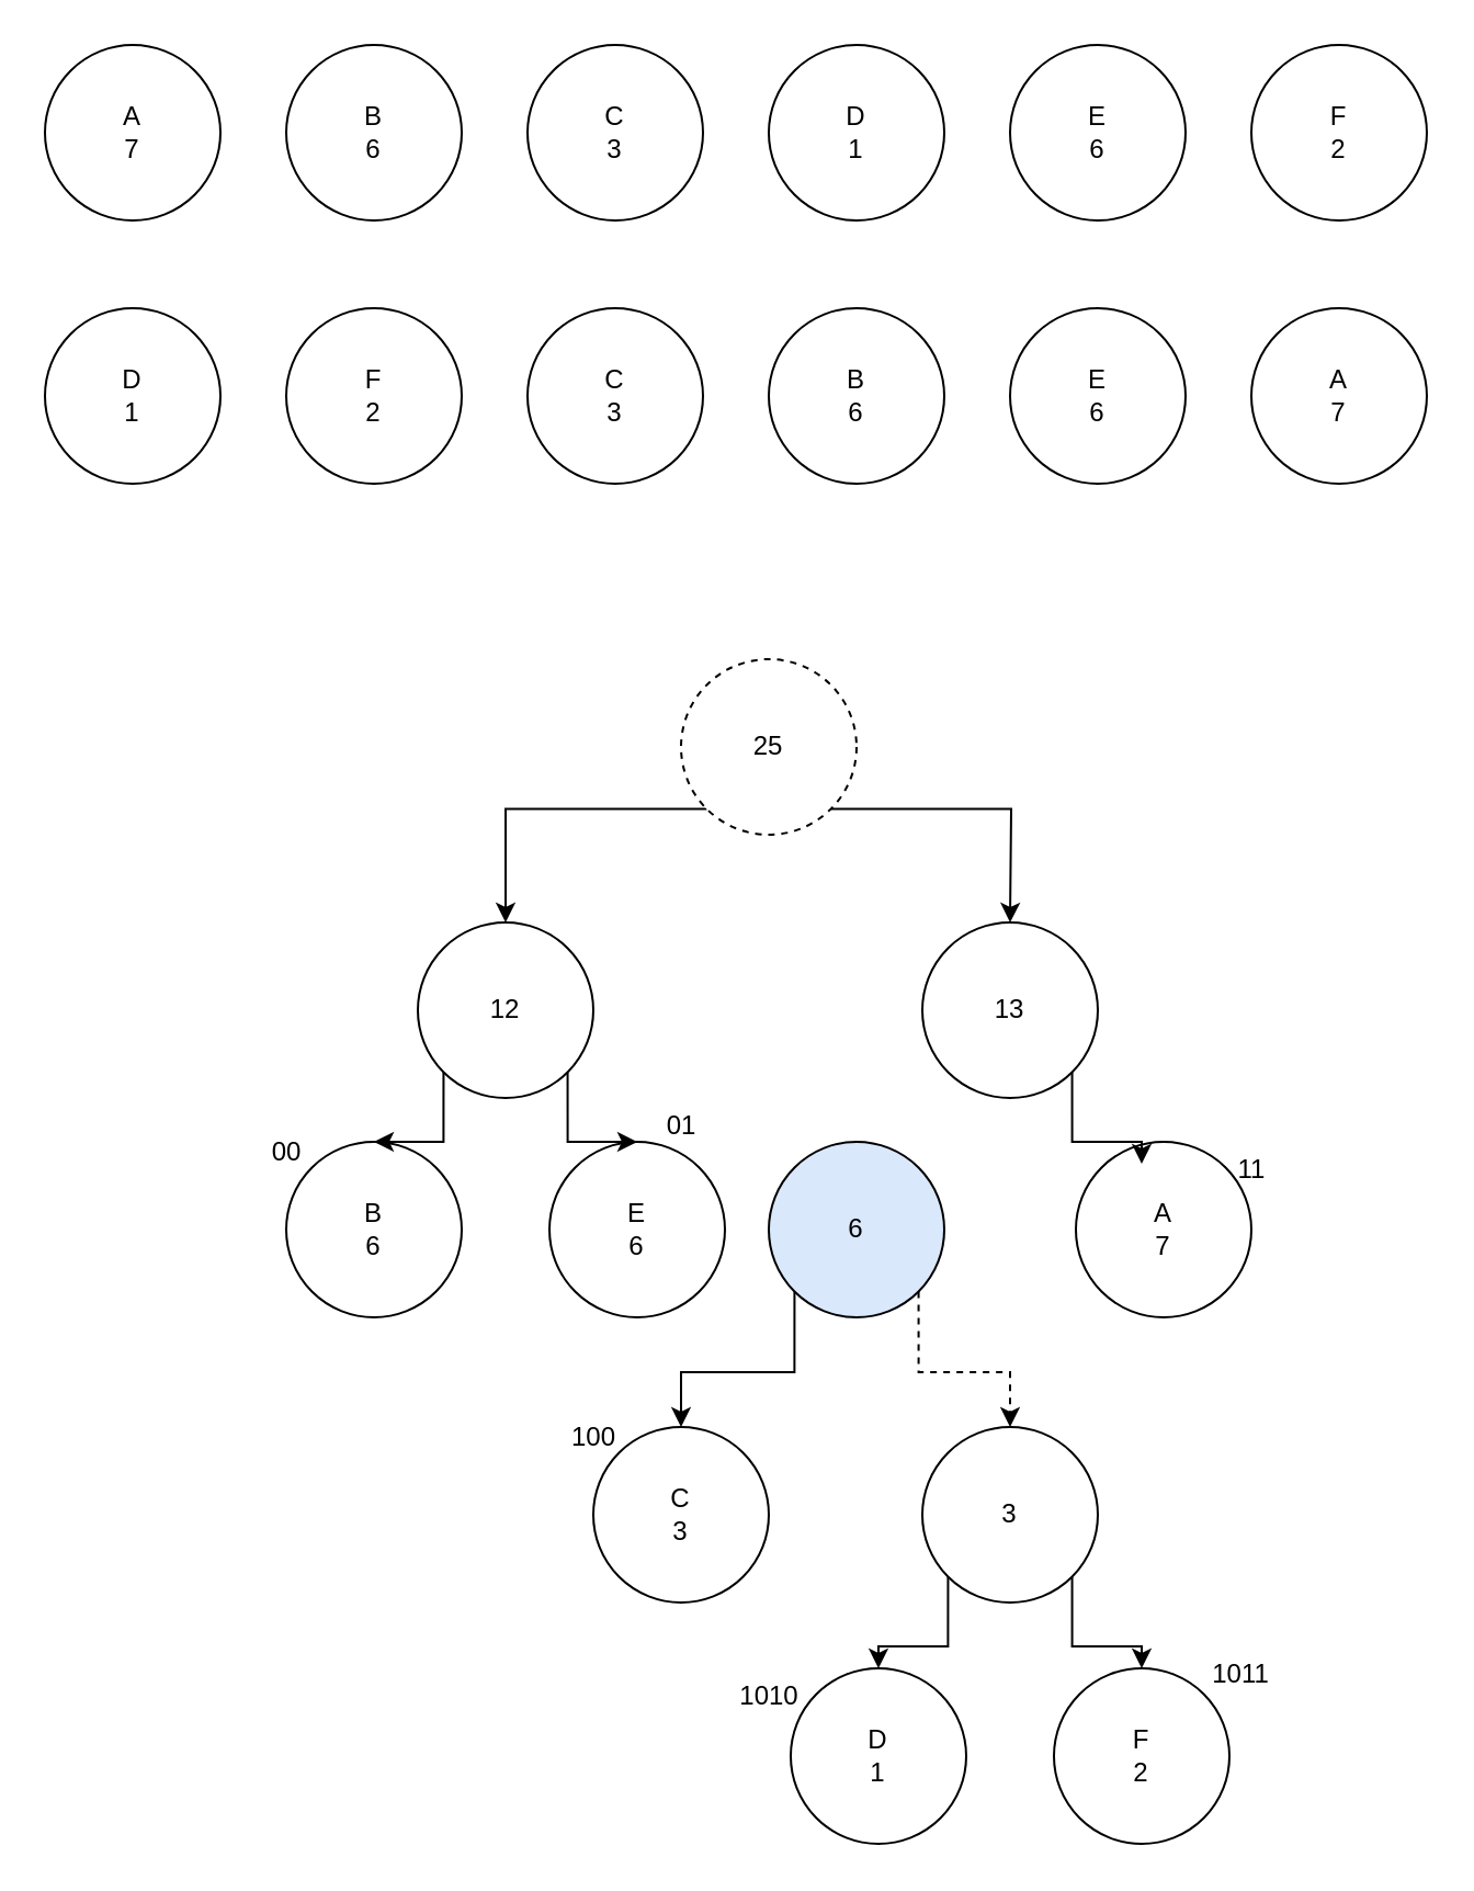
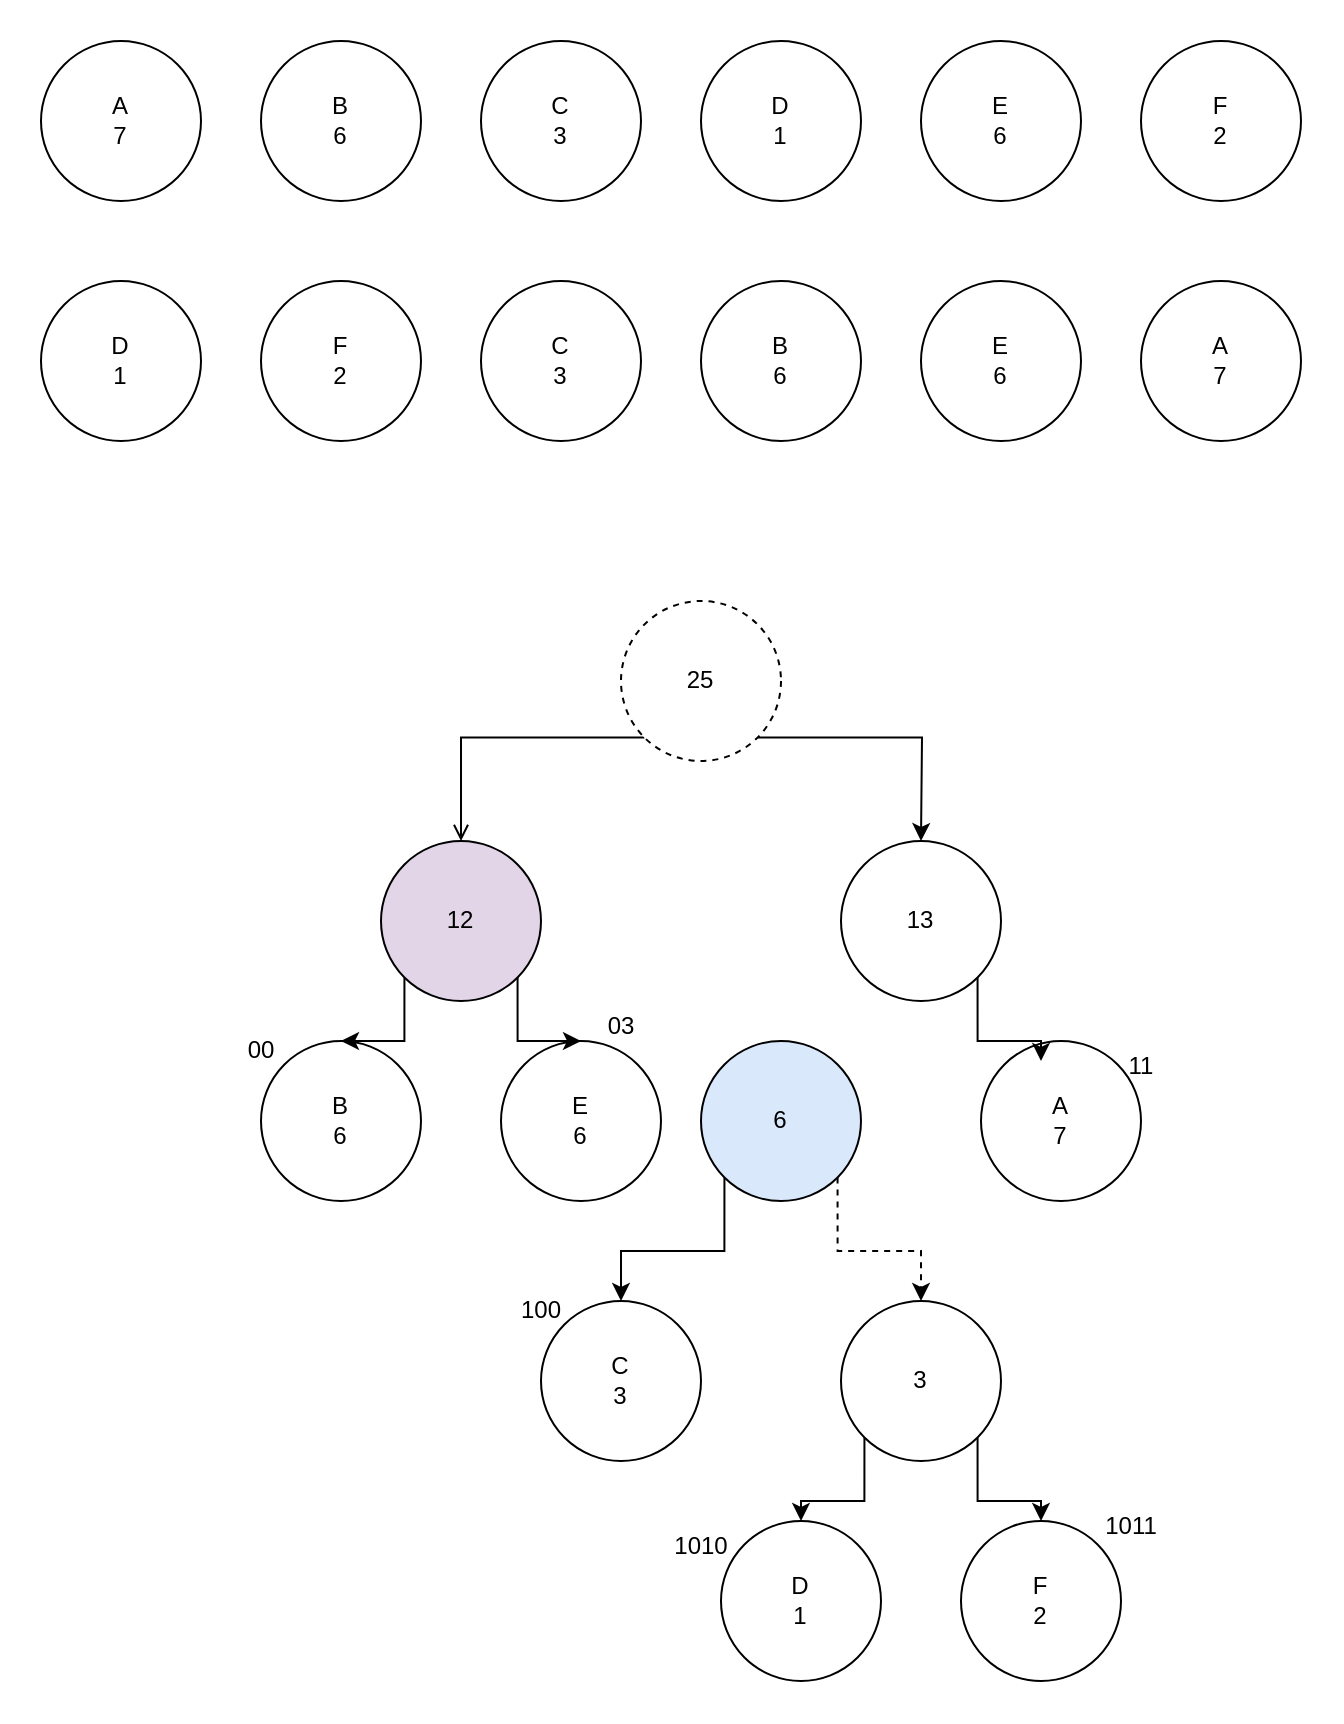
  <mxCell id="0" />
  <mxCell id="1" parent="0" />
  <mxCell id="2" value="A&lt;br&gt;7" style="ellipse;whiteSpace=wrap;html=1;aspect=fixed;" parent="1" vertex="1"><mxGeometry x="20" y="20" width="80" height="80" as="geometry" /></mxCell>
  <mxCell id="3" value="B&lt;br&gt;6" style="ellipse;whiteSpace=wrap;html=1;aspect=fixed;" parent="1" vertex="1"><mxGeometry x="130" y="20" width="80" height="80" as="geometry" /></mxCell>
  <mxCell id="4" value="D&lt;br&gt;1" style="ellipse;whiteSpace=wrap;html=1;aspect=fixed;" parent="1" vertex="1"><mxGeometry x="350" y="20" width="80" height="80" as="geometry" /></mxCell>
  <mxCell id="5" value="C&lt;br&gt;3" style="ellipse;whiteSpace=wrap;html=1;aspect=fixed;" parent="1" vertex="1"><mxGeometry x="240" y="20" width="80" height="80" as="geometry" /></mxCell>
  <mxCell id="6" value="F&lt;br&gt;2" style="ellipse;whiteSpace=wrap;html=1;aspect=fixed;" parent="1" vertex="1"><mxGeometry x="570" y="20" width="80" height="80" as="geometry" /></mxCell>
  <mxCell id="7" value="E&lt;br&gt;6" style="ellipse;whiteSpace=wrap;html=1;aspect=fixed;" parent="1" vertex="1"><mxGeometry x="460" y="20" width="80" height="80" as="geometry" /></mxCell>
  <mxCell id="8" value="" style="group" parent="1" vertex="1" connectable="0"><mxGeometry x="130" y="300" width="460" height="540" as="geometry" /></mxCell>
  <mxCell id="9" value="" style="group" parent="8" vertex="1" connectable="0"><mxGeometry width="460" height="540" as="geometry" /></mxCell>
  <mxCell id="10" value="" style="group" parent="9" vertex="1" connectable="0"><mxGeometry x="140" y="120" width="320" height="420" as="geometry" /></mxCell>
  <mxCell id="11" value="" style="group" parent="10" vertex="1" connectable="0"><mxGeometry y="100" width="320" height="320" as="geometry" /></mxCell>
  <mxCell id="12" value="C&lt;br&gt;3" style="ellipse;whiteSpace=wrap;html=1;aspect=fixed;" parent="11" vertex="1"><mxGeometry y="130" width="80" height="80" as="geometry" /></mxCell>
  <mxCell id="13" value="" style="group" parent="11" vertex="1" connectable="0"><mxGeometry x="90" y="130" width="200" height="190" as="geometry" /></mxCell>
  <mxCell id="14" value="D&lt;br&gt;1" style="ellipse;whiteSpace=wrap;html=1;aspect=fixed;movable=1;resizable=1;rotatable=1;deletable=1;editable=1;locked=0;connectable=1;" parent="13" vertex="1"><mxGeometry y="110" width="80" height="80" as="geometry" /></mxCell>
  <mxCell id="15" value="F&lt;br&gt;2" style="ellipse;whiteSpace=wrap;html=1;aspect=fixed;movable=1;resizable=1;rotatable=1;deletable=1;editable=1;locked=0;connectable=1;" parent="13" vertex="1"><mxGeometry x="120" y="110" width="80" height="80" as="geometry" /></mxCell>
  <mxCell id="16" style="edgeStyle=orthogonalEdgeStyle;rounded=0;orthogonalLoop=1;jettySize=auto;html=1;exitX=0;exitY=1;exitDx=0;exitDy=0;movable=1;resizable=1;rotatable=1;deletable=1;editable=1;locked=0;connectable=1;" parent="13" source="18" target="14" edge="1"><mxGeometry relative="1" as="geometry" /></mxCell>
  <mxCell id="17" style="edgeStyle=orthogonalEdgeStyle;rounded=0;orthogonalLoop=1;jettySize=auto;html=1;exitX=1;exitY=1;exitDx=0;exitDy=0;movable=1;resizable=1;rotatable=1;deletable=1;editable=1;locked=0;connectable=1;" parent="13" source="18" target="15" edge="1"><mxGeometry relative="1" as="geometry" /></mxCell>
  <mxCell id="18" value="3" style="ellipse;whiteSpace=wrap;html=1;aspect=fixed;movable=1;resizable=1;rotatable=1;deletable=1;editable=1;locked=0;connectable=1;" parent="13" vertex="1"><mxGeometry x="60" width="80" height="80" as="geometry" /></mxCell>
  <mxCell id="19" style="edgeStyle=orthogonalEdgeStyle;rounded=0;orthogonalLoop=1;jettySize=auto;html=1;exitX=0;exitY=1;exitDx=0;exitDy=0;entryX=0.5;entryY=0;entryDx=0;entryDy=0;" parent="11" source="21" target="12" edge="1"><mxGeometry relative="1" as="geometry" /></mxCell>
  <mxCell id="20" style="edgeStyle=orthogonalEdgeStyle;rounded=0;orthogonalLoop=1;jettySize=auto;html=1;exitX=1;exitY=1;exitDx=0;exitDy=0;entryX=0.5;entryY=0;entryDx=0;entryDy=0;dashed=1;" parent="11" source="21" target="18" edge="1"><mxGeometry relative="1" as="geometry" /></mxCell>
  <mxCell id="21" value="6" style="ellipse;whiteSpace=wrap;html=1;aspect=fixed;fillColor=#dae8fc;" parent="11" vertex="1"><mxGeometry x="80" width="80" height="80" as="geometry" /></mxCell>
  <mxCell id="22" value="A&lt;br&gt;7" style="ellipse;whiteSpace=wrap;html=1;aspect=fixed;" parent="11" vertex="1"><mxGeometry x="220" width="80" height="80" as="geometry" /></mxCell>
- <mxCell id="23" value="01" style="text;html=1;align=center;verticalAlign=middle;resizable=0;points=[];autosize=1;strokeColor=none;fillColor=none;" parent="11" vertex="1"><mxGeometry x="20" y="-22" width="40" height="30" as="geometry" /></mxCell>
+ <mxCell id="23" value="03" style="text;html=1;align=center;verticalAlign=middle;resizable=0;points=[];autosize=1;strokeColor=none;fillColor=none;" parent="11" vertex="1"><mxGeometry x="20" y="-22" width="40" height="30" as="geometry" /></mxCell>
  <mxCell id="24" value="100" style="text;html=1;align=center;verticalAlign=middle;resizable=0;points=[];autosize=1;strokeColor=none;fillColor=none;" parent="11" vertex="1"><mxGeometry x="-20" y="120" width="40" height="30" as="geometry" /></mxCell>
  <mxCell id="25" value="1011" style="text;html=1;align=center;verticalAlign=middle;resizable=0;points=[];autosize=1;strokeColor=none;fillColor=none;" parent="11" vertex="1"><mxGeometry x="270" y="228" width="50" height="30" as="geometry" /></mxCell>
  <mxCell id="26" value="" style="group" parent="10" vertex="1" connectable="0"><mxGeometry x="150" width="80" height="80" as="geometry" /></mxCell>
  <mxCell id="27" value="13" style="ellipse;whiteSpace=wrap;html=1;aspect=fixed;" parent="26" vertex="1"><mxGeometry width="80" height="80" as="geometry" /></mxCell>
  <mxCell id="28" style="edgeStyle=orthogonalEdgeStyle;rounded=0;orthogonalLoop=1;jettySize=auto;html=1;exitX=1;exitY=1;exitDx=0;exitDy=0;entryX=0.375;entryY=0.125;entryDx=0;entryDy=0;entryPerimeter=0;" parent="10" source="27" target="22" edge="1"><mxGeometry relative="1" as="geometry" /></mxCell>
  <mxCell id="29" value="" style="group" parent="9" vertex="1" connectable="0"><mxGeometry width="330" height="300" as="geometry" /></mxCell>
  <mxCell id="30" value="" style="group" parent="29" vertex="1" connectable="0"><mxGeometry y="120" width="200" height="180" as="geometry" /></mxCell>
  <mxCell id="31" value="B&lt;br&gt;6" style="ellipse;whiteSpace=wrap;html=1;aspect=fixed;" parent="30" vertex="1"><mxGeometry y="100" width="80" height="80" as="geometry" /></mxCell>
  <mxCell id="32" value="E&lt;br&gt;6" style="ellipse;whiteSpace=wrap;html=1;aspect=fixed;" parent="30" vertex="1"><mxGeometry x="120" y="100" width="80" height="80" as="geometry" /></mxCell>
  <mxCell id="33" style="edgeStyle=orthogonalEdgeStyle;rounded=0;orthogonalLoop=1;jettySize=auto;html=1;exitX=0;exitY=1;exitDx=0;exitDy=0;entryX=0.5;entryY=0;entryDx=0;entryDy=0;" parent="30" source="35" target="31" edge="1"><mxGeometry relative="1" as="geometry" /></mxCell>
  <mxCell id="34" style="edgeStyle=orthogonalEdgeStyle;rounded=0;orthogonalLoop=1;jettySize=auto;html=1;exitX=1;exitY=1;exitDx=0;exitDy=0;" parent="30" source="35" target="32" edge="1"><mxGeometry relative="1" as="geometry" /></mxCell>
- <mxCell id="35" value="12" style="ellipse;whiteSpace=wrap;html=1;aspect=fixed;" parent="30" vertex="1"><mxGeometry x="60" width="80" height="80" as="geometry" /></mxCell>
+ <mxCell id="35" value="12" style="ellipse;whiteSpace=wrap;html=1;aspect=fixed;fillColor=#e1d5e7;" parent="30" vertex="1"><mxGeometry x="60" width="80" height="80" as="geometry" /></mxCell>
  <mxCell id="36" value="00" style="text;html=1;align=center;verticalAlign=middle;resizable=0;points=[];autosize=1;strokeColor=none;fillColor=none;" parent="30" vertex="1"><mxGeometry x="-20" y="90" width="40" height="30" as="geometry" /></mxCell>
- <mxCell id="37" style="edgeStyle=orthogonalEdgeStyle;rounded=0;orthogonalLoop=1;jettySize=auto;html=1;exitX=0;exitY=1;exitDx=0;exitDy=0;entryX=0.5;entryY=0;entryDx=0;entryDy=0;" parent="29" source="39" target="35" edge="1"><mxGeometry relative="1" as="geometry" /></mxCell>
+ <mxCell id="37" style="edgeStyle=orthogonalEdgeStyle;rounded=0;orthogonalLoop=1;jettySize=auto;html=1;exitX=0;exitY=1;exitDx=0;exitDy=0;entryX=0.5;entryY=0;entryDx=0;entryDy=0;endArrow=open;" parent="29" source="39" target="35" edge="1"><mxGeometry relative="1" as="geometry" /></mxCell>
  <mxCell id="38" style="edgeStyle=orthogonalEdgeStyle;rounded=0;orthogonalLoop=1;jettySize=auto;html=1;exitX=1;exitY=1;exitDx=0;exitDy=0;" parent="29" source="39" edge="1"><mxGeometry relative="1" as="geometry"><mxPoint x="330" y="120" as="targetPoint" /></mxGeometry></mxCell>
  <mxCell id="39" value="25" style="ellipse;whiteSpace=wrap;html=1;aspect=fixed;dashed=1;" parent="29" vertex="1"><mxGeometry x="180" width="80" height="80" as="geometry" /></mxCell>
  <mxCell id="40" value="11" style="text;html=1;align=center;verticalAlign=middle;resizable=0;points=[];autosize=1;strokeColor=none;fillColor=none;" parent="8" vertex="1"><mxGeometry x="420" y="218" width="40" height="30" as="geometry" /></mxCell>
  <mxCell id="41" value="1010" style="text;html=1;align=center;verticalAlign=middle;resizable=0;points=[];autosize=1;strokeColor=none;fillColor=none;" parent="8" vertex="1"><mxGeometry x="195" y="458" width="50" height="30" as="geometry" /></mxCell>
  <mxCell id="42" value="A&lt;br&gt;7" style="ellipse;whiteSpace=wrap;html=1;aspect=fixed;" vertex="1" parent="1"><mxGeometry x="570" y="140" width="80" height="80" as="geometry" /></mxCell>
  <mxCell id="43" value="B&lt;br&gt;6" style="ellipse;whiteSpace=wrap;html=1;aspect=fixed;" vertex="1" parent="1"><mxGeometry x="350" y="140" width="80" height="80" as="geometry" /></mxCell>
  <mxCell id="44" value="C&lt;br&gt;3" style="ellipse;whiteSpace=wrap;html=1;aspect=fixed;" vertex="1" parent="1"><mxGeometry x="240" y="140" width="80" height="80" as="geometry" /></mxCell>
  <mxCell id="45" value="D&lt;br&gt;1" style="ellipse;whiteSpace=wrap;html=1;aspect=fixed;" vertex="1" parent="1"><mxGeometry x="20" y="140" width="80" height="80" as="geometry" /></mxCell>
  <mxCell id="46" value="E&lt;br&gt;6" style="ellipse;whiteSpace=wrap;html=1;aspect=fixed;" vertex="1" parent="1"><mxGeometry x="460" y="140" width="80" height="80" as="geometry" /></mxCell>
  <mxCell id="47" value="F&lt;br&gt;2" style="ellipse;whiteSpace=wrap;html=1;aspect=fixed;" vertex="1" parent="1"><mxGeometry x="130" y="140" width="80" height="80" as="geometry" /></mxCell>
